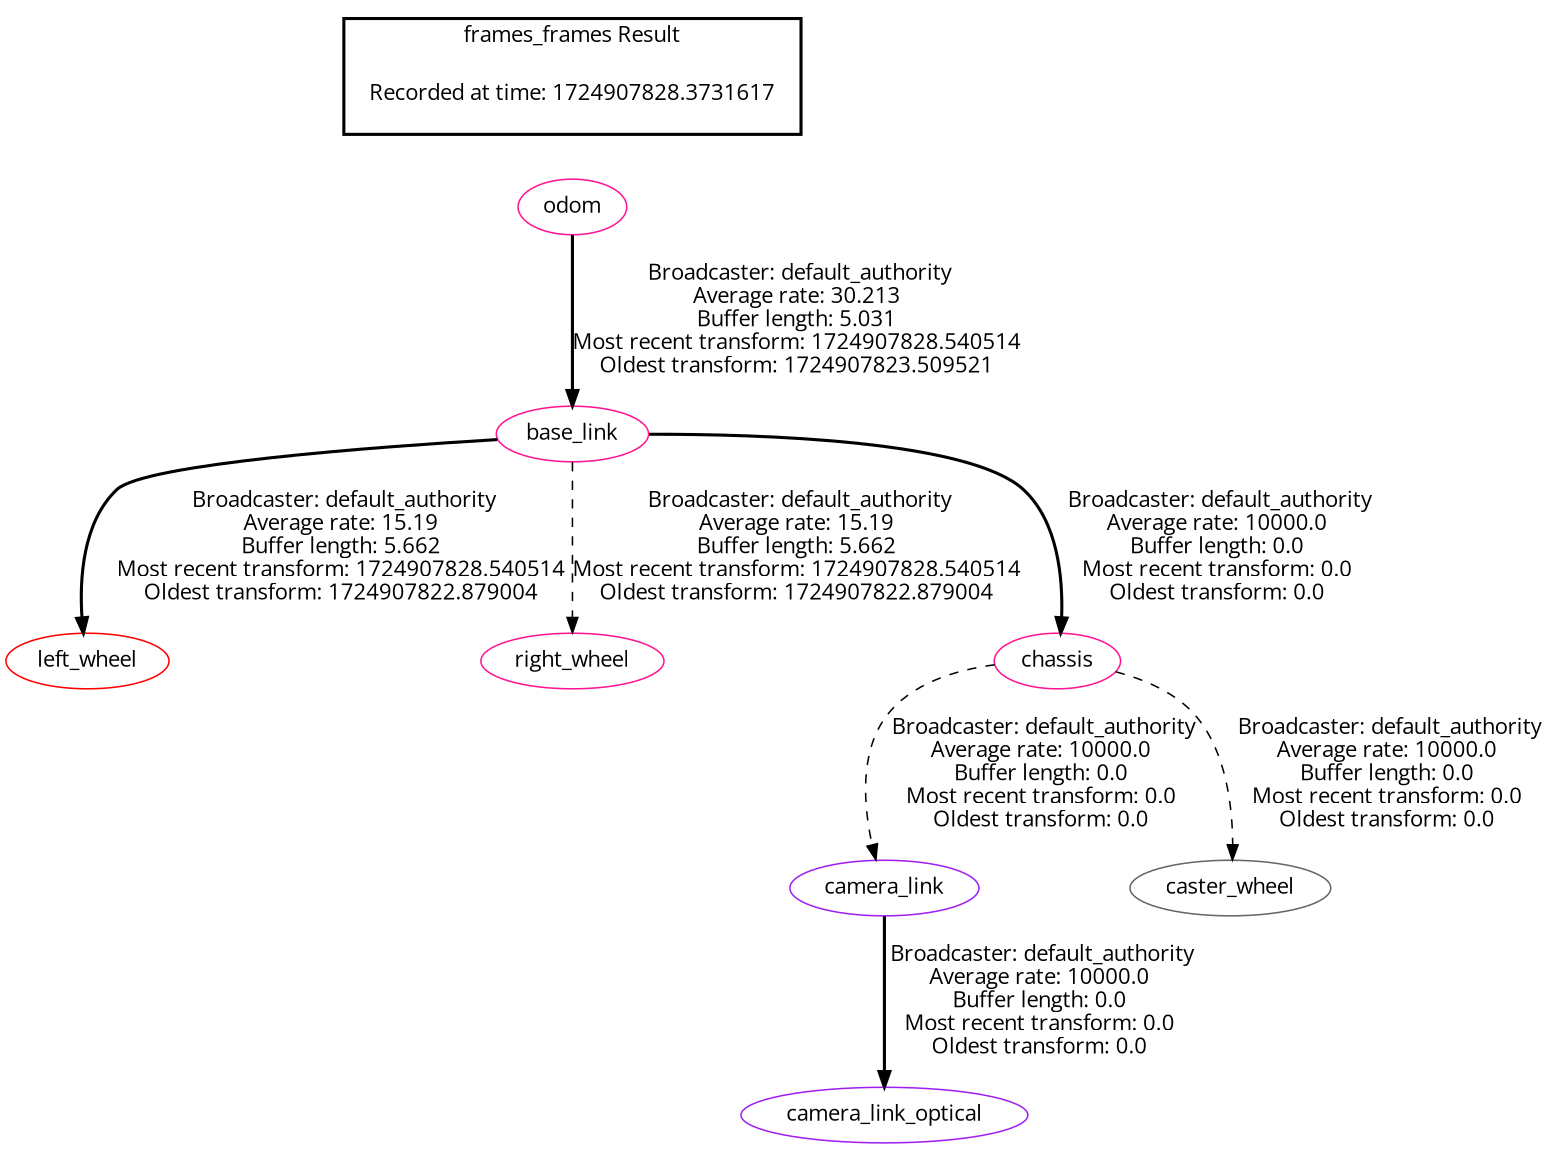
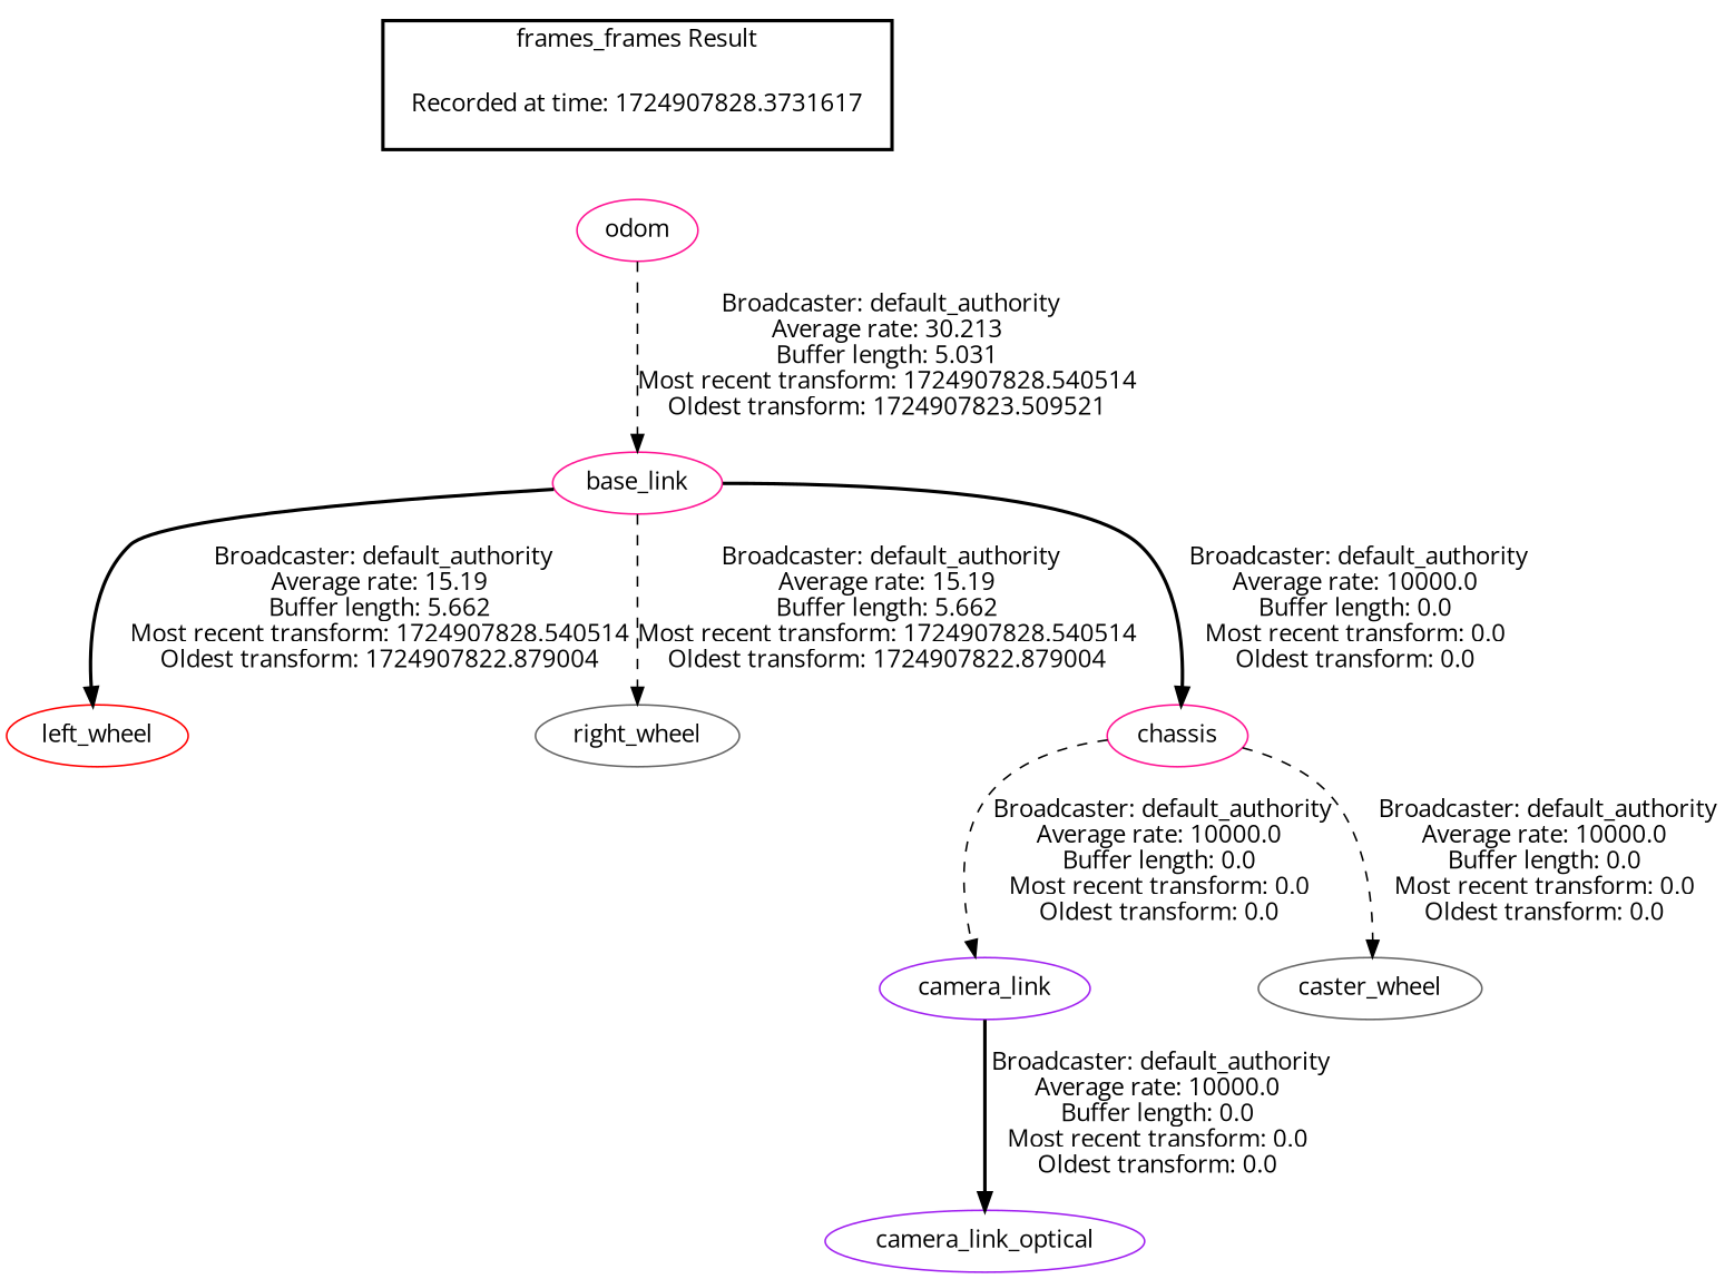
  digraph {
    fontname="Open Sans"
    node [color=deeppink fontname="Open Sans"]
    edge [fontname="Open Sans" style=dashed]
    n1 [label="Recorded at time: 1724907828.3731617" shape=plaintext]
    odom
    left_wheel [color=red]
    base_link
-   right_wheel
+   right_wheel [color=gray40]
    chassis
    camera_link [color=purple]
    caster_wheel [color=gray40]
    camera_link_optical [color=purple]
    subgraph cluster_1 {
      color=black
      label="frames_frames Result"
      style=bold
      n1
    }
    n1 -> odom [style=invis]
-   odom -> base_link [label=" Broadcaster: default_authority\nAverage rate: 30.213\nBuffer length: 5.031\nMost recent transform: 1724907828.540514\nOldest transform: 1724907823.509521\n" style=bold]
+   odom -> base_link [label=" Broadcaster: default_authority\nAverage rate: 30.213\nBuffer length: 5.031\nMost recent transform: 1724907828.540514\nOldest transform: 1724907823.509521\n"]
    base_link -> left_wheel [label=" Broadcaster: default_authority\nAverage rate: 15.19\nBuffer length: 5.662\nMost recent transform: 1724907828.540514\nOldest transform: 1724907822.879004\n" style=bold]
    base_link -> right_wheel [label=" Broadcaster: default_authority\nAverage rate: 15.19\nBuffer length: 5.662\nMost recent transform: 1724907828.540514\nOldest transform: 1724907822.879004\n"]
    base_link -> chassis [label=" Broadcaster: default_authority\nAverage rate: 10000.0\nBuffer length: 0.0\nMost recent transform: 0.0\nOldest transform: 0.0\n" style=bold]
    chassis -> camera_link [label=" Broadcaster: default_authority\nAverage rate: 10000.0\nBuffer length: 0.0\nMost recent transform: 0.0\nOldest transform: 0.0\n"]
    chassis -> caster_wheel [label=" Broadcaster: default_authority\nAverage rate: 10000.0\nBuffer length: 0.0\nMost recent transform: 0.0\nOldest transform: 0.0\n"]
    camera_link -> camera_link_optical [label=" Broadcaster: default_authority\nAverage rate: 10000.0\nBuffer length: 0.0\nMost recent transform: 0.0\nOldest transform: 0.0\n" style=bold]
  }
